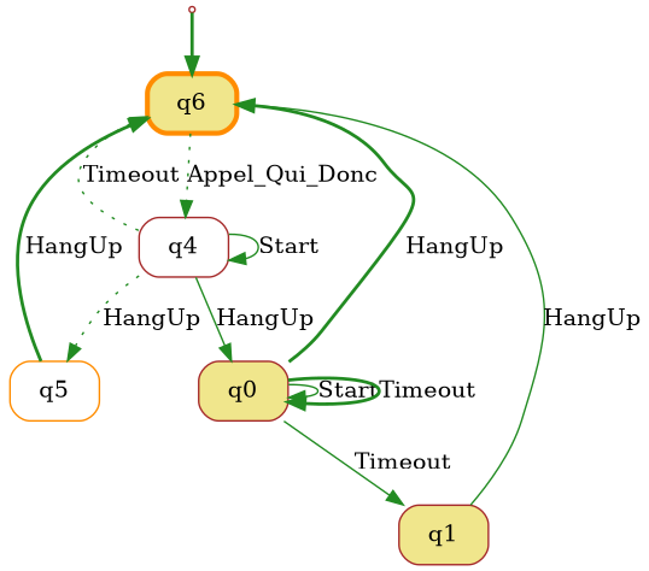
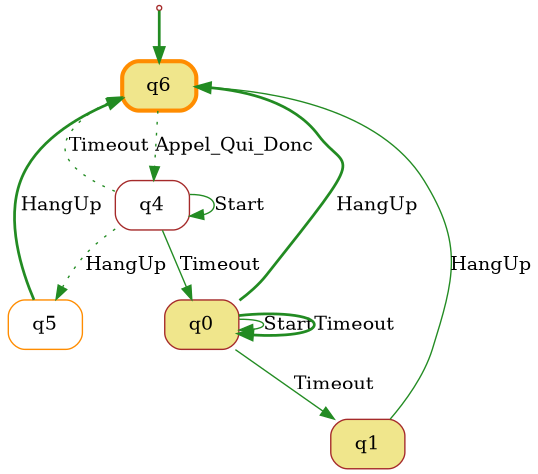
  digraph {
    rankdir=TB
    node [color=brown fillcolor=white shape=box style="rounded, filled,filled"]
    edge [color=forestgreen style=solid]
    __invisible__ [shape=point style=filled]
    n2 [color=darkorange fillcolor=khaki label=q6 penwidth=3]
    n3 [label=q4]
    n4 [fillcolor=khaki label=q0]
    n5 [color=darkorange label=q5]
    n6 [fillcolor=khaki label=q1]
    __invisible__ -> n2 [style=bold]
    n2 -> n3 [label=Appel_Qui_Donc style=dotted]
    n3 -> n2 [label=Timeout style=dotted]
    n3 -> n3 [label=Start]
-   n3 -> n4 [label=HangUp]
+   n3 -> n4 [label=Timeout]
    n3 -> n5 [label=HangUp style=dotted]
    n4 -> n2 [label=HangUp style=bold]
    n4 -> n4 [label=Start]
    n4 -> n4 [label=Timeout style=bold]
    n4 -> n6 [label=Timeout]
    n5 -> n2 [label=HangUp style=bold]
    n6 -> n2 [label=HangUp]
  }
